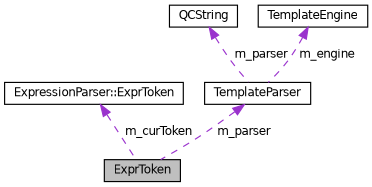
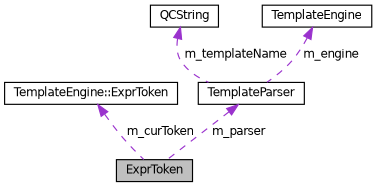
  digraph {
    node [color=black fillcolor=white fontname=Helvetica fontsize=10 shape=record style=filled]
    edge [color=darkorchid3 dir=back fontname=Helvetica fontsize=10 labelfontname=Helvetica labelfontsize=10 style=dashed]
    n1 [fillcolor=grey75 fontcolor=black height=0.2 label=ExprToken width=0.4]
-   n2 [height=0.2 label="ExpressionParser::ExprToken" width=0.4]
+   n2 [height=0.2 label="TemplateEngine::ExprToken" width=0.4]
    n3 [height=0.2 label=QCString width=0.4]
    n4 [height=0.2 label=TemplateParser width=0.4]
    n5 [height=0.2 label=TemplateEngine width=0.4]
    n2 -> n1 [label=" m_curToken"]
-   n3 -> n4 [label=" m_parser"]
+   n3 -> n4 [label=" m_templateName"]
    n4 -> n1 [label=" m_parser"]
    n5 -> n4 [label=" m_engine"]
  }
